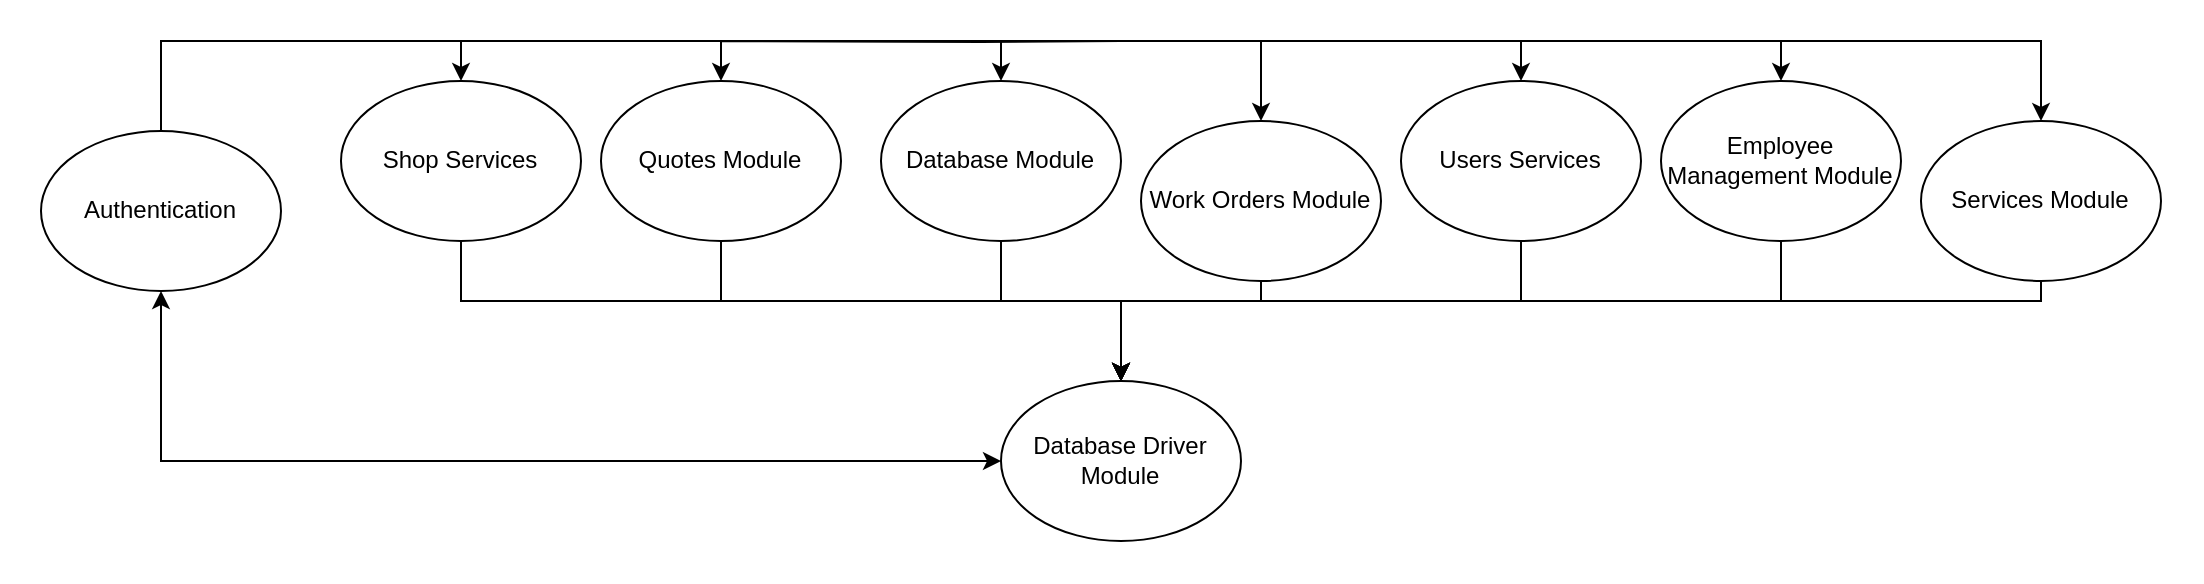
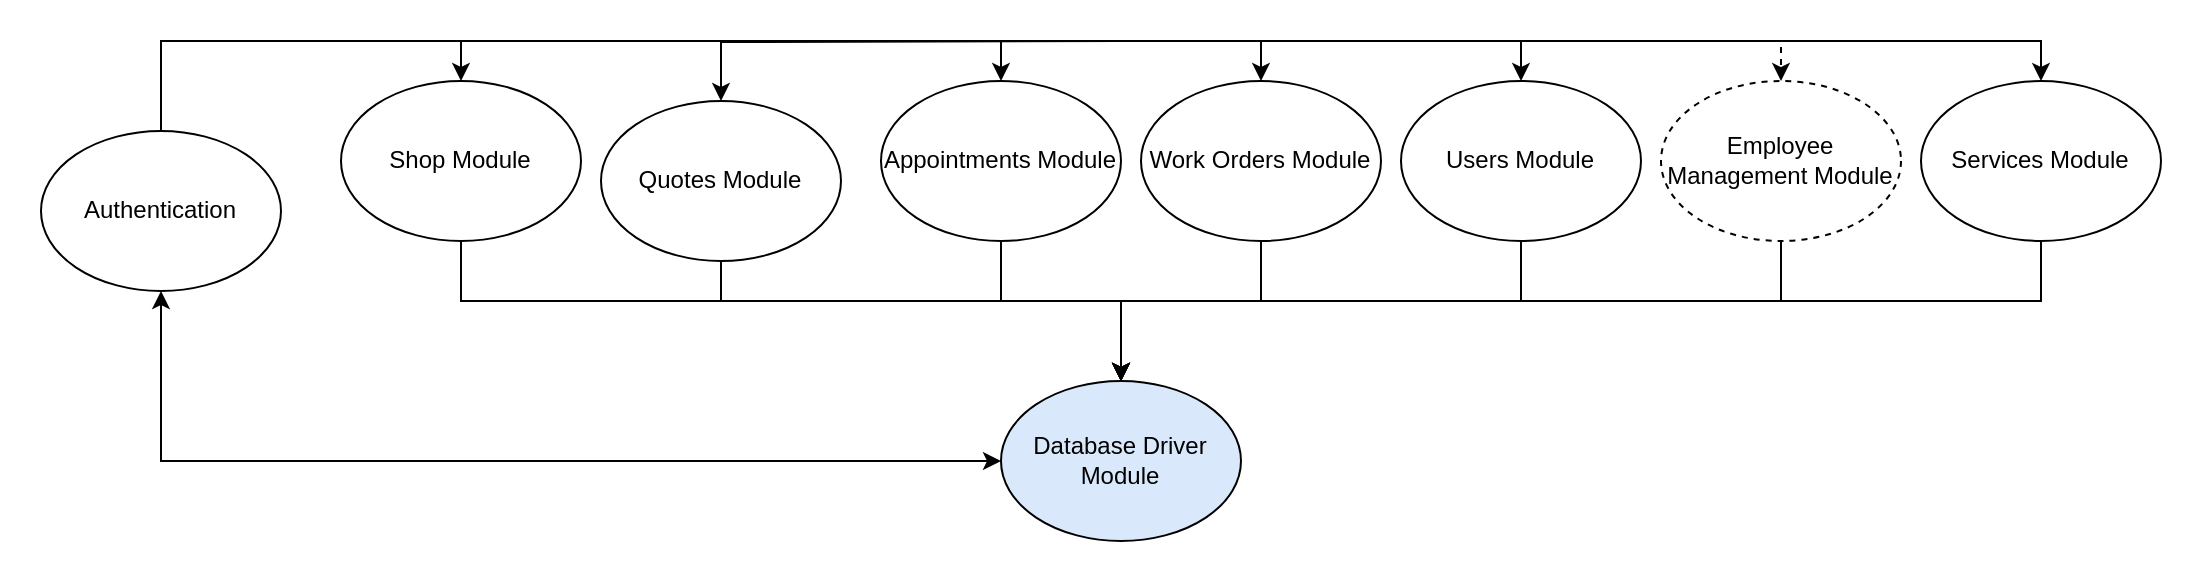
  <mxCell id="0" />
  <mxCell id="1" parent="0" />
  <mxCell id="2" style="edgeStyle=orthogonalEdgeStyle;rounded=0;orthogonalLoop=1;jettySize=auto;html=1;" parent="1" source="3" edge="1"><mxGeometry relative="1" as="geometry"><mxPoint x="560" y="190" as="targetPoint" /><Array as="points"><mxPoint x="760" y="150" /><mxPoint x="560" y="150" /></Array></mxGeometry></mxCell>
- <mxCell id="3" value="Users Services" style="ellipse;whiteSpace=wrap;html=1;" parent="1" vertex="1"><mxGeometry x="700" y="40" width="120" height="80" as="geometry" /></mxCell>
+ <mxCell id="3" value="Users Module" style="ellipse;whiteSpace=wrap;html=1;" parent="1" vertex="1"><mxGeometry x="700" y="40" width="120" height="80" as="geometry" /></mxCell>
  <mxCell id="4" style="edgeStyle=orthogonalEdgeStyle;rounded=0;orthogonalLoop=1;jettySize=auto;html=1;entryX=0.5;entryY=0;entryDx=0;entryDy=0;entryPerimeter=0;" parent="1" source="5" edge="1"><mxGeometry relative="1" as="geometry"><Array as="points"><mxPoint x="890" y="150" /><mxPoint x="560" y="150" /></Array><mxPoint x="560" y="190" as="targetPoint" /></mxGeometry></mxCell>
- <mxCell id="5" value="Employee Management Module" style="ellipse;whiteSpace=wrap;html=1;" parent="1" vertex="1"><mxGeometry x="830" y="40" width="120" height="80" as="geometry" /></mxCell>
+ <mxCell id="5" value="Employee Management Module" style="ellipse;whiteSpace=wrap;html=1;dashed=1;" parent="1" vertex="1"><mxGeometry x="830" y="40" width="120" height="80" as="geometry" /></mxCell>
  <mxCell id="6" style="edgeStyle=orthogonalEdgeStyle;rounded=0;orthogonalLoop=1;jettySize=auto;html=1;" parent="1" source="7" edge="1"><mxGeometry relative="1" as="geometry"><mxPoint x="560" y="190" as="targetPoint" /><Array as="points"><mxPoint x="500" y="150" /><mxPoint x="560" y="150" /></Array></mxGeometry></mxCell>
- <mxCell id="7" value="Database Module" style="ellipse;whiteSpace=wrap;html=1;" parent="1" vertex="1"><mxGeometry x="440" y="40" width="120" height="80" as="geometry" /></mxCell>
+ <mxCell id="7" value="Appointments Module" style="ellipse;whiteSpace=wrap;html=1;" parent="1" vertex="1"><mxGeometry x="440" y="40" width="120" height="80" as="geometry" /></mxCell>
  <mxCell id="8" style="edgeStyle=orthogonalEdgeStyle;rounded=0;orthogonalLoop=1;jettySize=auto;html=1;entryX=0.5;entryY=0;entryDx=0;entryDy=0;entryPerimeter=0;" parent="1" source="9" edge="1"><mxGeometry relative="1" as="geometry"><Array as="points"><mxPoint x="360" y="150" /><mxPoint x="560" y="150" /></Array><mxPoint x="560" y="190" as="targetPoint" /></mxGeometry></mxCell>
- <mxCell id="9" value="Quotes Module" style="ellipse;whiteSpace=wrap;html=1;" parent="1" vertex="1"><mxGeometry x="300" y="40" width="120" height="80" as="geometry" /></mxCell>
+ <mxCell id="9" value="Quotes Module" style="ellipse;whiteSpace=wrap;html=1;" parent="1" vertex="1"><mxGeometry x="300" y="50" width="120" height="80" as="geometry" /></mxCell>
  <mxCell id="10" style="edgeStyle=orthogonalEdgeStyle;rounded=0;orthogonalLoop=1;jettySize=auto;html=1;entryX=0.5;entryY=0;entryDx=0;entryDy=0;entryPerimeter=0;" parent="1" source="11" edge="1"><mxGeometry relative="1" as="geometry"><Array as="points"><mxPoint x="1020" y="150" /><mxPoint x="560" y="150" /></Array><mxPoint x="560" y="190" as="targetPoint" /></mxGeometry></mxCell>
- <mxCell id="11" value="Services Module" style="ellipse;whiteSpace=wrap;html=1;" parent="1" vertex="1"><mxGeometry x="960" y="60" width="120" height="80" as="geometry" /></mxCell>
+ <mxCell id="11" value="Services Module" style="ellipse;whiteSpace=wrap;html=1;" parent="1" vertex="1"><mxGeometry x="960" y="40" width="120" height="80" as="geometry" /></mxCell>
  <mxCell id="12" style="edgeStyle=orthogonalEdgeStyle;rounded=0;orthogonalLoop=1;jettySize=auto;html=1;entryX=0.5;entryY=0;entryDx=0;entryDy=0;entryPerimeter=0;" parent="1" edge="1"><mxGeometry relative="1" as="geometry"><Array as="points"><mxPoint x="230" y="150" /><mxPoint x="560" y="150" /></Array><mxPoint x="230" y="120" as="sourcePoint" /><mxPoint x="560" y="190" as="targetPoint" /></mxGeometry></mxCell>
- <mxCell id="13" value="Shop Services" style="ellipse;whiteSpace=wrap;html=1;" parent="1" vertex="1"><mxGeometry x="170" y="40" width="120" height="80" as="geometry" /></mxCell>
+ <mxCell id="13" value="Shop Module" style="ellipse;whiteSpace=wrap;html=1;" parent="1" vertex="1"><mxGeometry x="170" y="40" width="120" height="80" as="geometry" /></mxCell>
  <mxCell id="14" style="edgeStyle=orthogonalEdgeStyle;rounded=0;orthogonalLoop=1;jettySize=auto;html=1;entryX=0.5;entryY=0;entryDx=0;entryDy=0;" parent="1" source="22" edge="1"><mxGeometry relative="1" as="geometry"><Array as="points"><mxPoint x="80" y="20" /><mxPoint x="230" y="20" /></Array><mxPoint x="230" y="40" as="targetPoint" /></mxGeometry></mxCell>
  <mxCell id="15" style="edgeStyle=orthogonalEdgeStyle;rounded=0;orthogonalLoop=1;jettySize=auto;html=1;entryX=0.5;entryY=0;entryDx=0;entryDy=0;" parent="1" target="9" edge="1"><mxGeometry relative="1" as="geometry"><mxPoint x="560" y="20" as="sourcePoint" /></mxGeometry></mxCell>
  <mxCell id="16" style="edgeStyle=orthogonalEdgeStyle;rounded=0;orthogonalLoop=1;jettySize=auto;html=1;entryX=0.5;entryY=0;entryDx=0;entryDy=0;" parent="1" source="22" target="7" edge="1"><mxGeometry relative="1" as="geometry"><Array as="points"><mxPoint x="80" y="20" /><mxPoint x="500" y="20" /></Array></mxGeometry></mxCell>
  <mxCell id="17" style="edgeStyle=orthogonalEdgeStyle;rounded=0;orthogonalLoop=1;jettySize=auto;html=1;entryX=0.5;entryY=0;entryDx=0;entryDy=0;" parent="1" source="22" target="24" edge="1"><mxGeometry relative="1" as="geometry"><Array as="points"><mxPoint x="80" y="20" /><mxPoint x="630" y="20" /></Array></mxGeometry></mxCell>
  <mxCell id="18" style="edgeStyle=orthogonalEdgeStyle;rounded=0;orthogonalLoop=1;jettySize=auto;html=1;entryX=0.5;entryY=0;entryDx=0;entryDy=0;" parent="1" source="22" target="3" edge="1"><mxGeometry relative="1" as="geometry"><Array as="points"><mxPoint x="80" y="20" /><mxPoint x="760" y="20" /></Array></mxGeometry></mxCell>
- <mxCell id="19" style="edgeStyle=orthogonalEdgeStyle;rounded=0;orthogonalLoop=1;jettySize=auto;html=1;entryX=0.5;entryY=0;entryDx=0;entryDy=0;" parent="1" source="22" target="5" edge="1"><mxGeometry relative="1" as="geometry"><Array as="points"><mxPoint x="80" y="20" /><mxPoint x="890" y="20" /></Array></mxGeometry></mxCell>
+ <mxCell id="19" style="edgeStyle=orthogonalEdgeStyle;rounded=0;orthogonalLoop=1;jettySize=auto;html=1;entryX=0.5;entryY=0;entryDx=0;entryDy=0;dashed=1;" parent="1" source="22" target="5" edge="1"><mxGeometry relative="1" as="geometry"><Array as="points"><mxPoint x="80" y="20" /><mxPoint x="890" y="20" /></Array></mxGeometry></mxCell>
  <mxCell id="20" style="edgeStyle=orthogonalEdgeStyle;rounded=0;orthogonalLoop=1;jettySize=auto;html=1;entryX=0.5;entryY=0;entryDx=0;entryDy=0;" parent="1" target="11" edge="1"><mxGeometry relative="1" as="geometry"><mxPoint x="560" y="20" as="sourcePoint" /><Array as="points"><mxPoint x="560" y="20" /><mxPoint x="1020" y="20" /></Array></mxGeometry></mxCell>
  <mxCell id="21" style="edgeStyle=orthogonalEdgeStyle;rounded=0;orthogonalLoop=1;jettySize=auto;html=1;entryX=0;entryY=0.5;entryDx=0;entryDy=0;startArrow=classic;startFill=1;exitX=0.5;exitY=1;exitDx=0;exitDy=0;" parent="1" source="22" target="25" edge="1"><mxGeometry relative="1" as="geometry"><Array as="points"><mxPoint x="80" y="230" /></Array><mxPoint x="530" y="230" as="targetPoint" /></mxGeometry></mxCell>
  <mxCell id="22" value="Authentication" style="ellipse;whiteSpace=wrap;html=1;" parent="1" vertex="1"><mxGeometry x="20" y="65" width="120" height="80" as="geometry" /></mxCell>
  <mxCell id="23" style="edgeStyle=orthogonalEdgeStyle;rounded=0;orthogonalLoop=1;jettySize=auto;html=1;entryX=0.5;entryY=0;entryDx=0;entryDy=0;entryPerimeter=0;" parent="1" source="24" edge="1"><mxGeometry relative="1" as="geometry"><Array as="points"><mxPoint x="630" y="150" /><mxPoint x="560" y="150" /></Array><mxPoint x="560" y="190" as="targetPoint" /></mxGeometry></mxCell>
- <mxCell id="24" value="Work Orders Module" style="ellipse;whiteSpace=wrap;html=1;" parent="1" vertex="1"><mxGeometry x="570" y="60" width="120" height="80" as="geometry" /></mxCell>
- <mxCell id="25" value="Database Driver Module" style="ellipse;whiteSpace=wrap;html=1;" vertex="1" parent="1"><mxGeometry x="500" y="190" width="120" height="80" as="geometry" /></mxCell>
+ <mxCell id="24" value="Work Orders Module" style="ellipse;whiteSpace=wrap;html=1;" parent="1" vertex="1"><mxGeometry x="570" y="40" width="120" height="80" as="geometry" /></mxCell>
+ <mxCell id="25" value="Database Driver Module" style="ellipse;whiteSpace=wrap;html=1;fillColor=#dae8fc;" vertex="1" parent="1"><mxGeometry x="500" y="190" width="120" height="80" as="geometry" /></mxCell>
